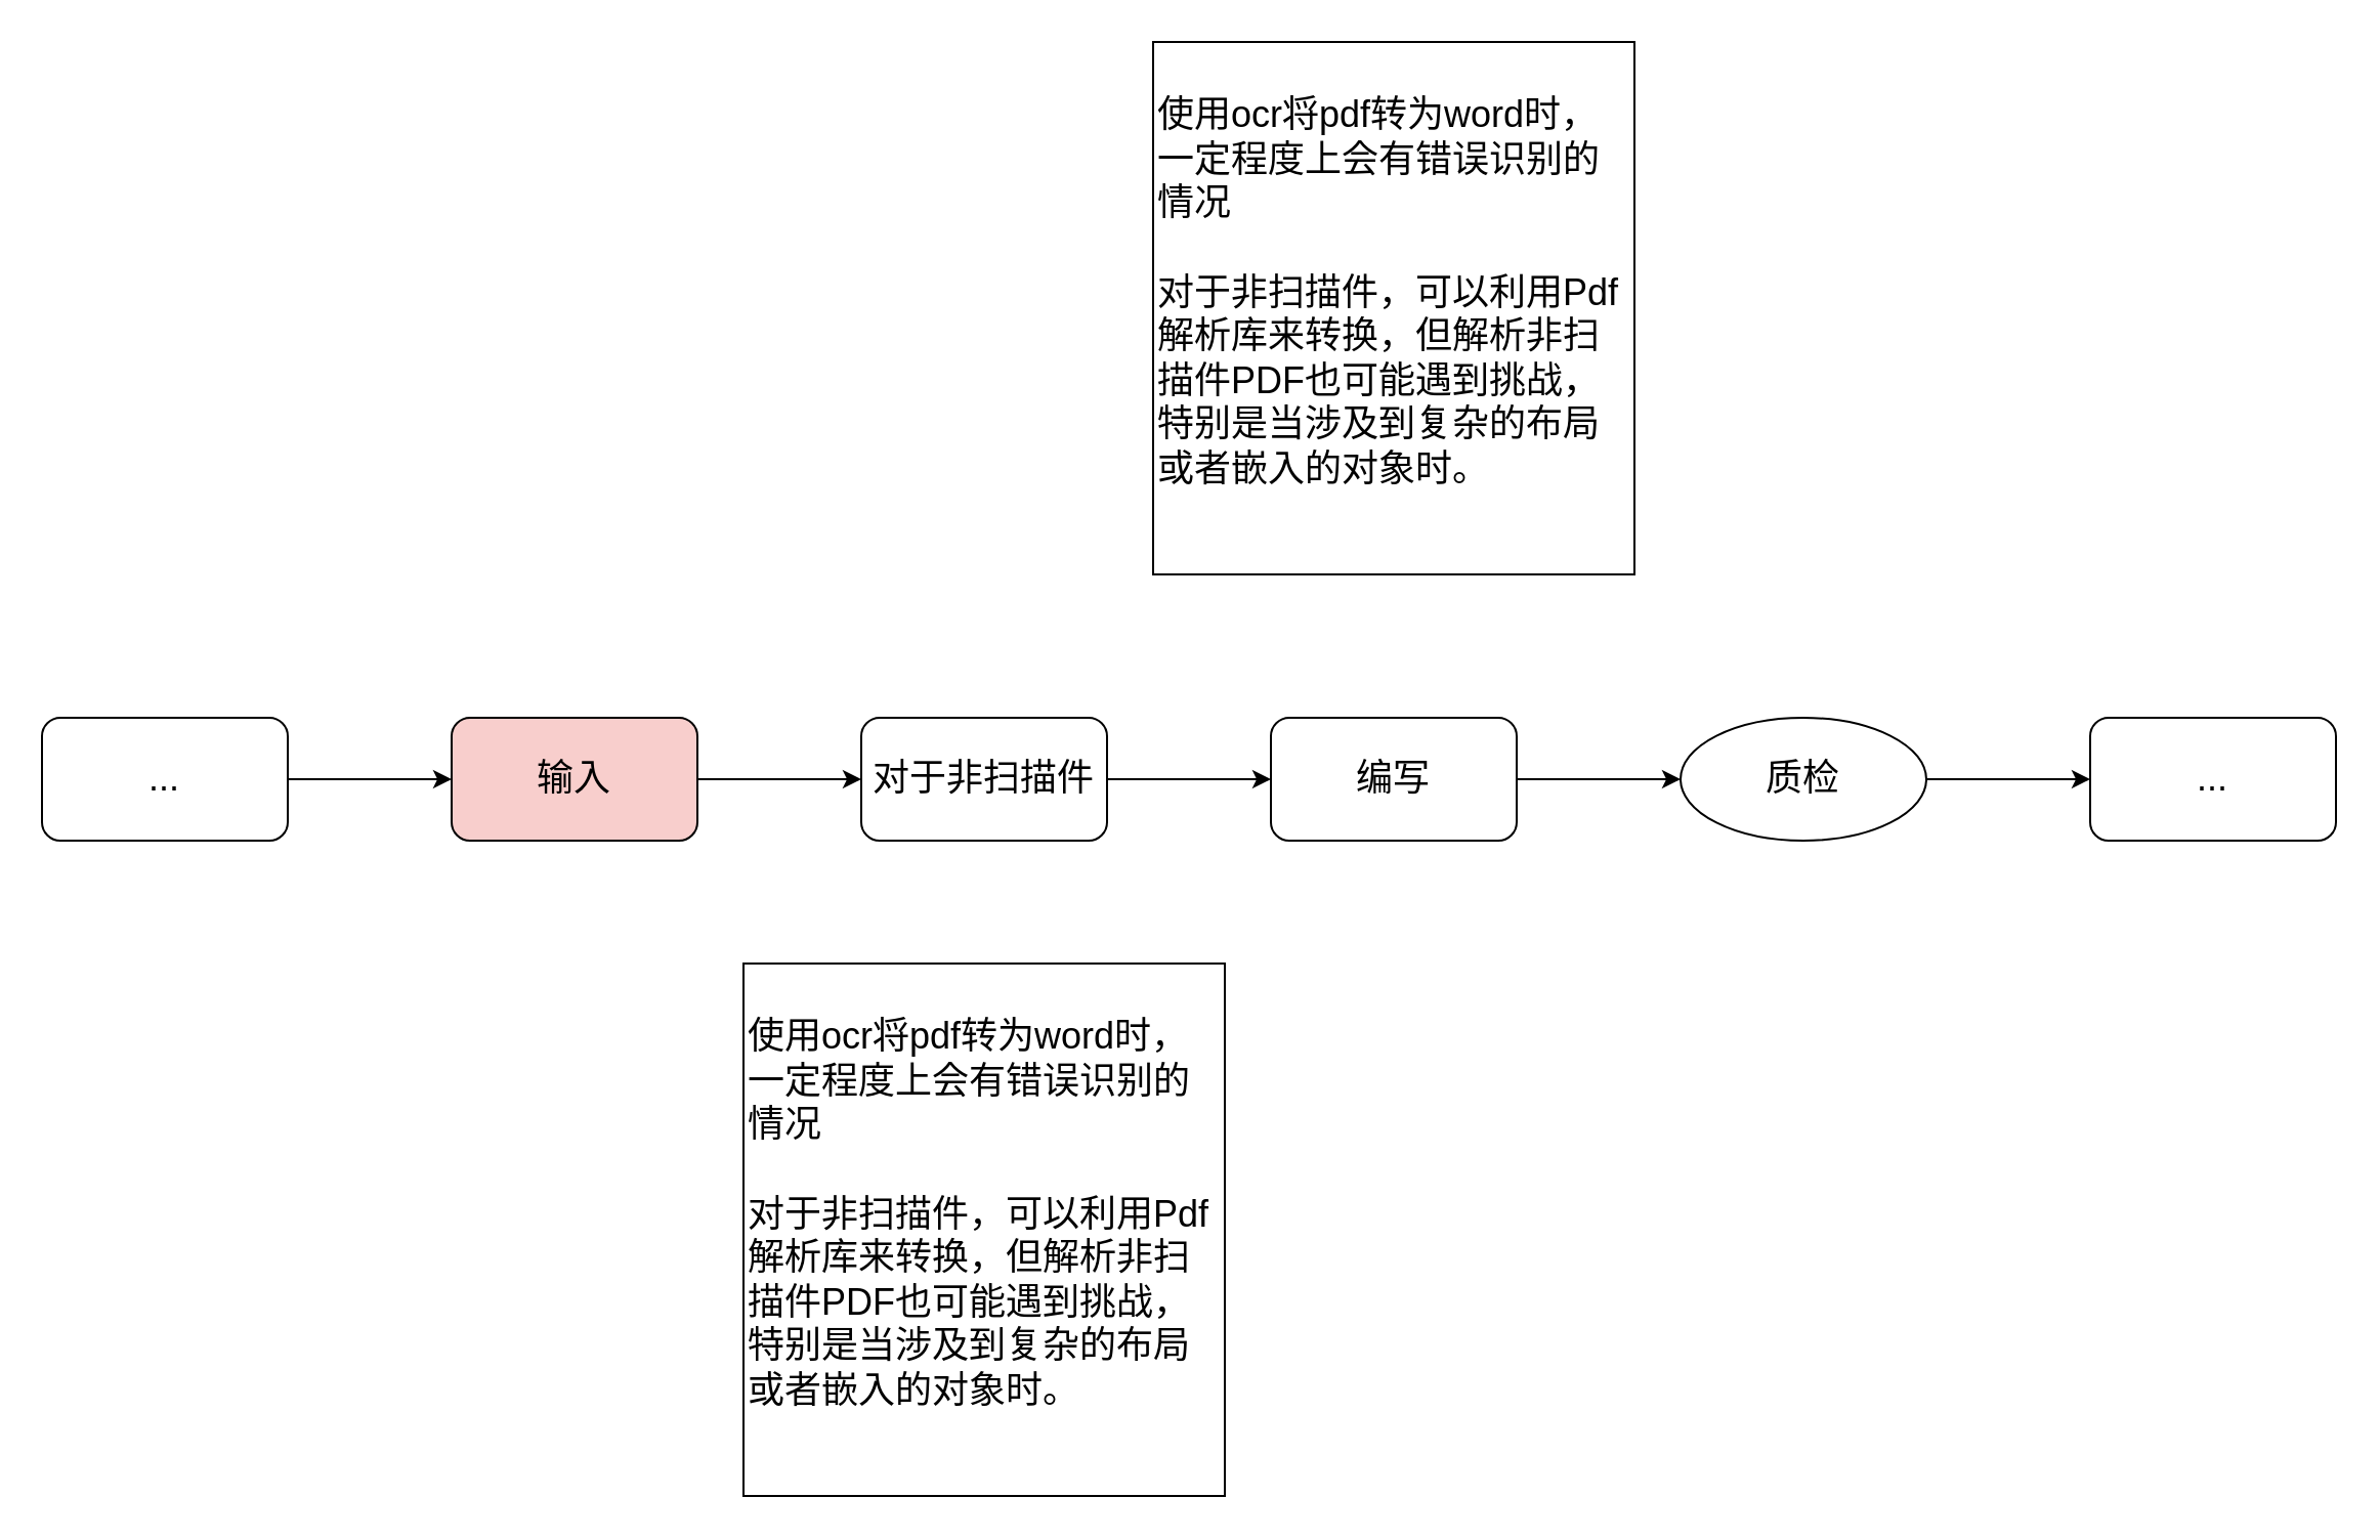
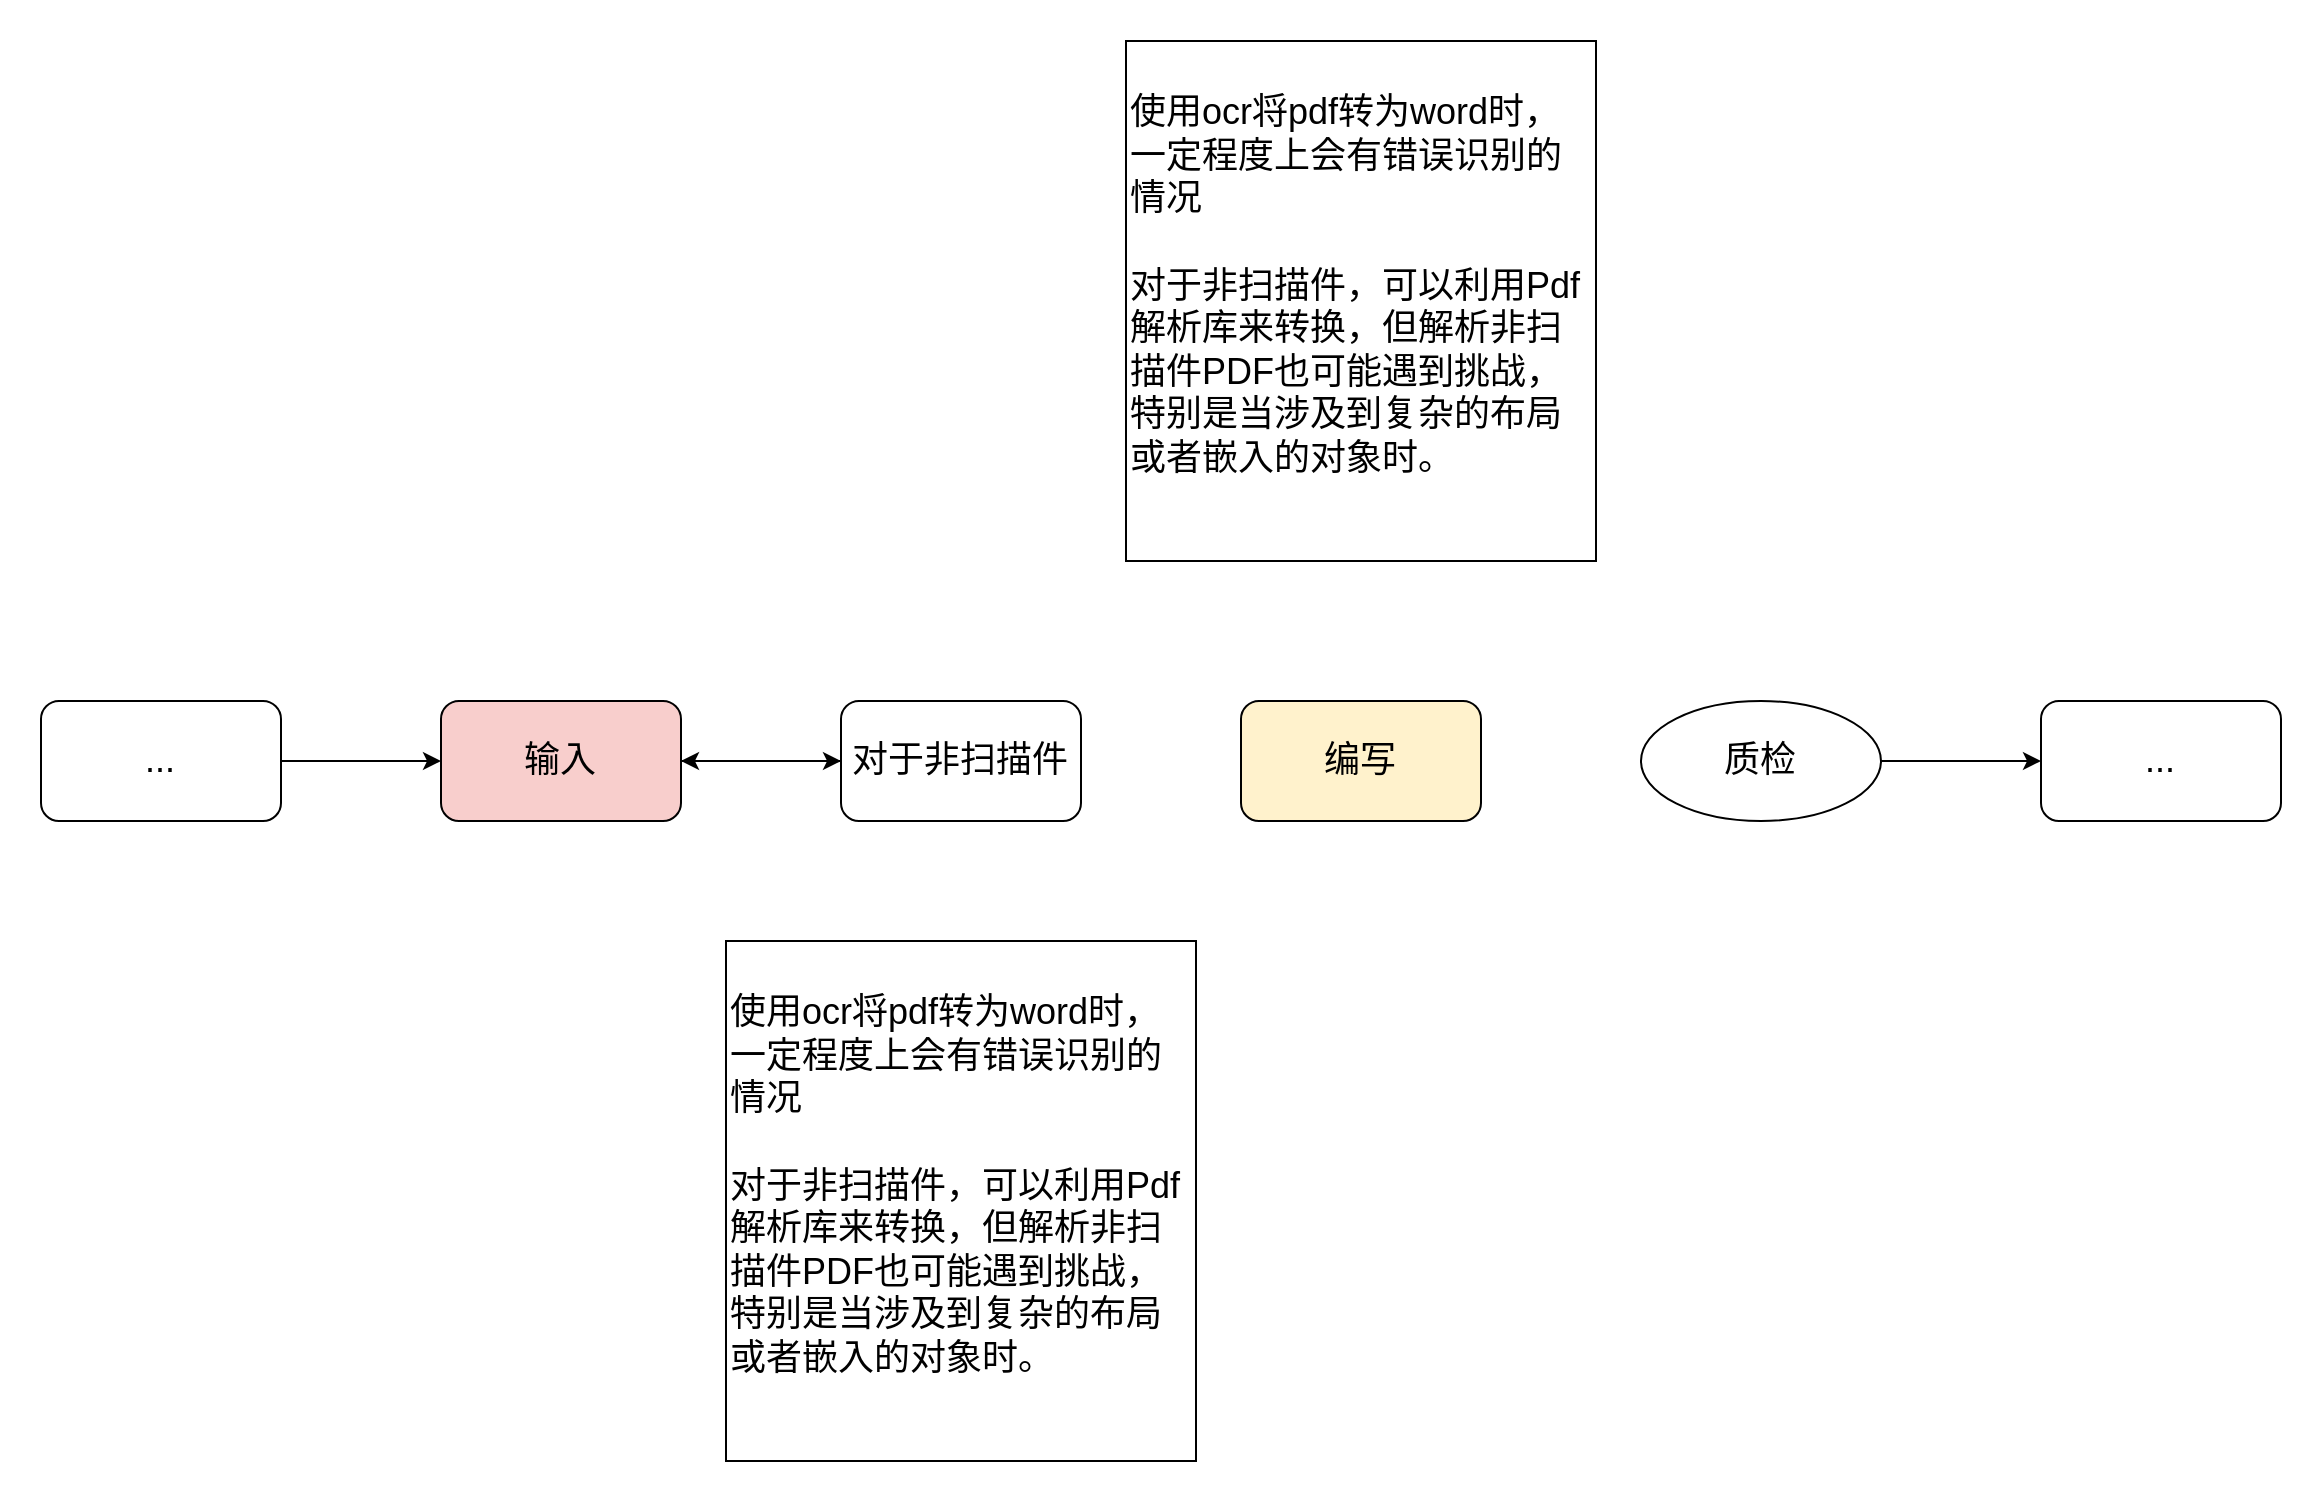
  <mxCell id="0" />
  <mxCell id="1" parent="0" />
  <mxCell id="2" value="" style="edgeStyle=orthogonalEdgeStyle;rounded=0;orthogonalLoop=1;jettySize=auto;html=1;" edge="1" parent="1" source="3"><mxGeometry relative="1" as="geometry"><mxPoint x="420" y="380" as="targetPoint" /></mxGeometry></mxCell>
  <mxCell id="3" value="&lt;font style=&quot;font-size: 18px;&quot;&gt;输入&lt;/font&gt;" style="rounded=1;whiteSpace=wrap;html=1;fillColor=#f8cecc;" vertex="1" parent="1"><mxGeometry x="220" y="350" width="120" height="60" as="geometry" /></mxCell>
- <mxCell id="4" style="edgeStyle=orthogonalEdgeStyle;rounded=0;orthogonalLoop=1;jettySize=auto;html=1;entryX=0;entryY=0.5;entryDx=0;entryDy=0;" edge="1" parent="1" source="5" target="7"><mxGeometry relative="1" as="geometry" /></mxCell>
+ <mxCell id="4" style="edgeStyle=orthogonalEdgeStyle;rounded=0;orthogonalLoop=1;jettySize=auto;html=1;" edge="1" parent="1" source="5" target="3"><mxGeometry relative="1" as="geometry" /></mxCell>
  <mxCell id="5" value="&lt;span style=&quot;font-size: 18px;&quot;&gt;对于非扫描件&lt;/span&gt;" style="rounded=1;whiteSpace=wrap;html=1;" vertex="1" parent="1"><mxGeometry x="420" y="350" width="120" height="60" as="geometry" /></mxCell>
- <mxCell id="6" style="edgeStyle=orthogonalEdgeStyle;rounded=0;orthogonalLoop=1;jettySize=auto;html=1;" edge="1" parent="1" source="7" target="9"><mxGeometry relative="1" as="geometry" /></mxCell>
- <mxCell id="7" value="&lt;span style=&quot;font-size: 18px;&quot;&gt;编写&lt;/span&gt;" style="rounded=1;whiteSpace=wrap;html=1;" vertex="1" parent="1"><mxGeometry x="620" y="350" width="120" height="60" as="geometry" /></mxCell>
+ <mxCell id="7" value="&lt;span style=&quot;font-size: 18px;&quot;&gt;编写&lt;/span&gt;" style="rounded=1;whiteSpace=wrap;html=1;fillColor=#fff2cc;" vertex="1" parent="1"><mxGeometry x="620" y="350" width="120" height="60" as="geometry" /></mxCell>
  <mxCell id="8" style="edgeStyle=orthogonalEdgeStyle;rounded=0;orthogonalLoop=1;jettySize=auto;html=1;entryX=0;entryY=0.5;entryDx=0;entryDy=0;" edge="1" parent="1" source="9" target="10"><mxGeometry relative="1" as="geometry" /></mxCell>
  <mxCell id="9" value="&lt;span style=&quot;font-size: 18px;&quot;&gt;质检&lt;/span&gt;" style="ellipse;whiteSpace=wrap;html=1;" vertex="1" parent="1"><mxGeometry x="820" y="350" width="120" height="60" as="geometry" /></mxCell>
  <mxCell id="10" value="&lt;span style=&quot;font-size: 18px;&quot;&gt;...&lt;/span&gt;" style="rounded=1;whiteSpace=wrap;html=1;" vertex="1" parent="1"><mxGeometry x="1020" y="350" width="120" height="60" as="geometry" /></mxCell>
  <mxCell id="11" style="edgeStyle=orthogonalEdgeStyle;rounded=0;orthogonalLoop=1;jettySize=auto;html=1;exitX=1;exitY=0.5;exitDx=0;exitDy=0;" edge="1" parent="1" source="12" target="3"><mxGeometry relative="1" as="geometry" /></mxCell>
  <mxCell id="12" value="&lt;span style=&quot;font-size: 18px;&quot;&gt;...&lt;/span&gt;" style="rounded=1;whiteSpace=wrap;html=1;" vertex="1" parent="1"><mxGeometry x="20" y="350" width="120" height="60" as="geometry" /></mxCell>
  <mxCell id="13" value="&lt;div&gt;&lt;br&gt;&lt;/div&gt;" style="text;html=1;align=center;verticalAlign=middle;resizable=0;points=[];autosize=1;strokeColor=none;fillColor=none;" vertex="1" parent="1"><mxGeometry x="370" y="555" width="20" height="30" as="geometry" /></mxCell>
  <mxCell id="14" value="&lt;div&gt;&lt;font style=&quot;font-size: 18px;&quot;&gt;使用ocr将pdf转为word时，一定程度上会有错误识别的情况&lt;/font&gt;&lt;/div&gt;&lt;div&gt;&lt;span style=&quot;white-space: normal;&quot;&gt;&lt;font style=&quot;font-size: 18px;&quot;&gt;&lt;br&gt;&lt;/font&gt;&lt;/span&gt;&lt;/div&gt;&lt;div&gt;&lt;span style=&quot;white-space: normal;&quot;&gt;&lt;font style=&quot;font-size: 18px;&quot;&gt;对于非扫描件，可以利用Pdf解析库来转换，但解析非扫描件PDF也可能遇到挑战，特别是当涉及到复杂的布局或者嵌入的对象时。&lt;/font&gt;&lt;/span&gt;&lt;/div&gt;&lt;div&gt;&lt;br&gt;&lt;/div&gt;" style="text;html=1;align=left;verticalAlign=middle;whiteSpace=wrap;rounded=0;strokeColor=default;fillColor=default;" vertex="1" parent="1"><mxGeometry x="362.5" y="470" width="235" height="260" as="geometry" /></mxCell>
  <mxCell id="15" value="&lt;div&gt;&lt;font style=&quot;font-size: 18px;&quot;&gt;使用ocr将pdf转为word时，一定程度上会有错误识别的情况&lt;/font&gt;&lt;/div&gt;&lt;div&gt;&lt;span style=&quot;white-space: normal;&quot;&gt;&lt;font style=&quot;font-size: 18px;&quot;&gt;&lt;br&gt;&lt;/font&gt;&lt;/span&gt;&lt;/div&gt;&lt;div&gt;&lt;span style=&quot;white-space: normal;&quot;&gt;&lt;font style=&quot;font-size: 18px;&quot;&gt;对于非扫描件，可以利用Pdf解析库来转换，但解析非扫描件PDF也可能遇到挑战，特别是当涉及到复杂的布局或者嵌入的对象时。&lt;/font&gt;&lt;/span&gt;&lt;/div&gt;&lt;div&gt;&lt;br&gt;&lt;/div&gt;" style="text;html=1;align=left;verticalAlign=middle;whiteSpace=wrap;rounded=0;strokeColor=default;fillColor=default;" vertex="1" parent="1"><mxGeometry x="562.5" y="20" width="235" height="260" as="geometry" /></mxCell>
